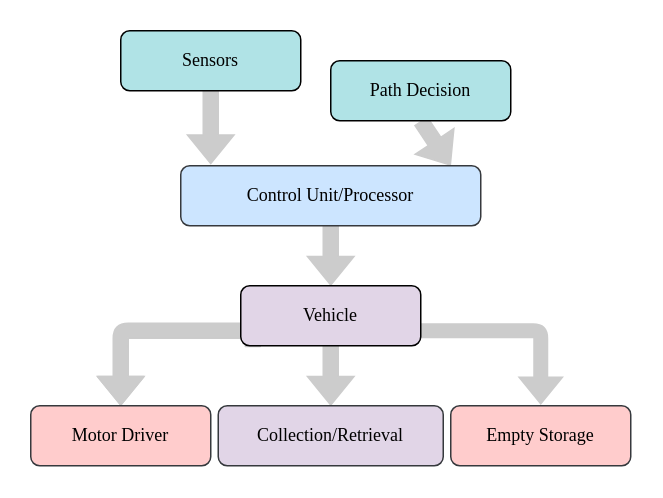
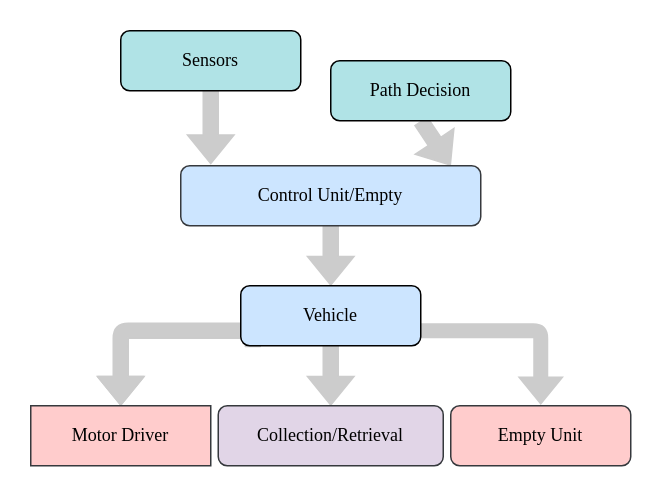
  <mxCell id="0" />
  <mxCell id="1" parent="0" />
  <mxCell id="2" style="rounded=0;orthogonalLoop=1;jettySize=auto;html=1;exitX=0.5;exitY=1;exitDx=0;exitDy=0;shape=flexArrow;fillColor=#CCCCCC;strokeColor=#CCCCCC;" edge="1" parent="1" source="3"><mxGeometry relative="1" as="geometry"><mxPoint x="140" y="109" as="targetPoint" /></mxGeometry></mxCell>
  <mxCell id="3" value="Sensors" style="rounded=1;whiteSpace=wrap;html=1;fontSize=12;glass=0;strokeWidth=1;shadow=0;fillColor=#b0e3e6;fontFamily=Lucida Console;" vertex="1" parent="1"><mxGeometry x="80" y="20" width="120" height="40" as="geometry" /></mxCell>
  <mxCell id="4" style="rounded=0;orthogonalLoop=1;jettySize=auto;html=1;exitX=0.5;exitY=1;exitDx=0;exitDy=0;shape=flexArrow;fillColor=#CCCCCC;strokeColor=#CCCCCC;" edge="1" parent="1" source="5"><mxGeometry relative="1" as="geometry"><mxPoint x="300" y="110" as="targetPoint" /></mxGeometry></mxCell>
  <mxCell id="5" value="Path Decision" style="rounded=1;whiteSpace=wrap;html=1;fontSize=12;glass=0;strokeWidth=1;shadow=0;fillColor=#b0e3e6;fontFamily=Lucida Console;" vertex="1" parent="1"><mxGeometry x="220" y="40" width="120" height="40" as="geometry" /></mxCell>
  <mxCell id="6" style="edgeStyle=orthogonalEdgeStyle;rounded=0;orthogonalLoop=1;jettySize=auto;html=1;exitX=0.5;exitY=1;exitDx=0;exitDy=0;entryX=0.5;entryY=0;entryDx=0;entryDy=0;shape=flexArrow;strokeColor=#CCCCCC;fillColor=#CCCCCC;" edge="1" parent="1" source="7" target="11"><mxGeometry relative="1" as="geometry" /></mxCell>
- <mxCell id="7" value="Control Unit/Processor" style="rounded=1;whiteSpace=wrap;html=1;fontSize=12;glass=0;strokeWidth=1;shadow=0;fillColor=#cce5ff;strokeColor=#36393d;fontFamily=Lucida Console;" vertex="1" parent="1"><mxGeometry x="120" y="110" width="200" height="40" as="geometry" /></mxCell>
+ <mxCell id="7" value="Control Unit/Empty" style="rounded=1;whiteSpace=wrap;html=1;fontSize=12;glass=0;strokeWidth=1;shadow=0;fillColor=#cce5ff;strokeColor=#36393d;fontFamily=Lucida Console;" vertex="1" parent="1"><mxGeometry x="120" y="110" width="200" height="40" as="geometry" /></mxCell>
  <mxCell id="8" style="edgeStyle=orthogonalEdgeStyle;rounded=0;orthogonalLoop=1;jettySize=auto;html=1;exitX=0.5;exitY=1;exitDx=0;exitDy=0;shape=flexArrow;fillColor=#CCCCCC;strokeColor=#CCCCCC;" edge="1" parent="1" source="11" target="13"><mxGeometry relative="1" as="geometry" /></mxCell>
  <mxCell id="9" style="edgeStyle=orthogonalEdgeStyle;rounded=1;orthogonalLoop=1;jettySize=auto;html=1;exitX=0.067;exitY=1.025;exitDx=0;exitDy=0;entryX=0.5;entryY=0;entryDx=0;entryDy=0;exitPerimeter=0;shape=flexArrow;strokeColor=#CCCCCC;fillColor=#CCCCCC;" edge="1" parent="1" source="11" target="12"><mxGeometry relative="1" as="geometry"><Array as="points"><mxPoint x="168" y="220" /><mxPoint x="80" y="220" /></Array></mxGeometry></mxCell>
  <mxCell id="10" style="edgeStyle=orthogonalEdgeStyle;rounded=1;orthogonalLoop=1;jettySize=auto;html=1;exitX=0.9;exitY=1;exitDx=0;exitDy=0;shape=flexArrow;fillColor=#CCCCCC;endSize=6;startSize=6;strokeWidth=1;strokeColor=none;exitPerimeter=0;" edge="1" parent="1" source="11" target="14"><mxGeometry relative="1" as="geometry"><Array as="points"><mxPoint x="268" y="220" /><mxPoint x="360" y="220" /></Array></mxGeometry></mxCell>
- <mxCell id="11" value="Vehicle" style="rounded=1;whiteSpace=wrap;html=1;fontSize=12;glass=0;strokeWidth=1;shadow=0;fillColor=#e1d5e7;fontFamily=Lucida Console;" vertex="1" parent="1"><mxGeometry x="160" y="190" width="120" height="40" as="geometry" /></mxCell>
- <mxCell id="12" value="Motor Driver" style="rounded=1;whiteSpace=wrap;html=1;fontSize=12;glass=0;strokeWidth=1;shadow=0;fillColor=#ffcccc;strokeColor=#36393d;fontFamily=Lucida Console;" vertex="1" parent="1"><mxGeometry x="20" y="270" width="120" height="40" as="geometry" /></mxCell>
+ <mxCell id="11" value="Vehicle" style="rounded=1;whiteSpace=wrap;html=1;fontSize=12;glass=0;strokeWidth=1;shadow=0;fillColor=#cce5ff;fontFamily=Lucida Console;" vertex="1" parent="1"><mxGeometry x="160" y="190" width="120" height="40" as="geometry" /></mxCell>
+ <mxCell id="12" value="Motor Driver" style="whiteSpace=wrap;html=1;fontSize=12;glass=0;strokeWidth=1;shadow=0;fillColor=#ffcccc;strokeColor=#36393d;fontFamily=Lucida Console;rounded=0;" vertex="1" parent="1"><mxGeometry x="20" y="270" width="120" height="40" as="geometry" /></mxCell>
  <mxCell id="13" value="Collection/Retrieval" style="rounded=1;whiteSpace=wrap;html=1;fontSize=12;glass=0;strokeWidth=1;shadow=0;fillColor=#e1d5e7;strokeColor=#36393d;fontFamily=Lucida Console;" vertex="1" parent="1"><mxGeometry x="145" y="270" width="150" height="40" as="geometry" /></mxCell>
- <mxCell id="14" value="Empty Storage" style="rounded=1;whiteSpace=wrap;html=1;fontSize=12;glass=0;strokeWidth=1;shadow=0;fillColor=#ffcccc;strokeColor=#36393d;fontFamily=Lucida Console;" vertex="1" parent="1"><mxGeometry x="300" y="270" width="120" height="40" as="geometry" /></mxCell>
+ <mxCell id="14" value="Empty Unit" style="rounded=1;whiteSpace=wrap;html=1;fontSize=12;glass=0;strokeWidth=1;shadow=0;fillColor=#ffcccc;strokeColor=#36393d;fontFamily=Lucida Console;" vertex="1" parent="1"><mxGeometry x="300" y="270" width="120" height="40" as="geometry" /></mxCell>
